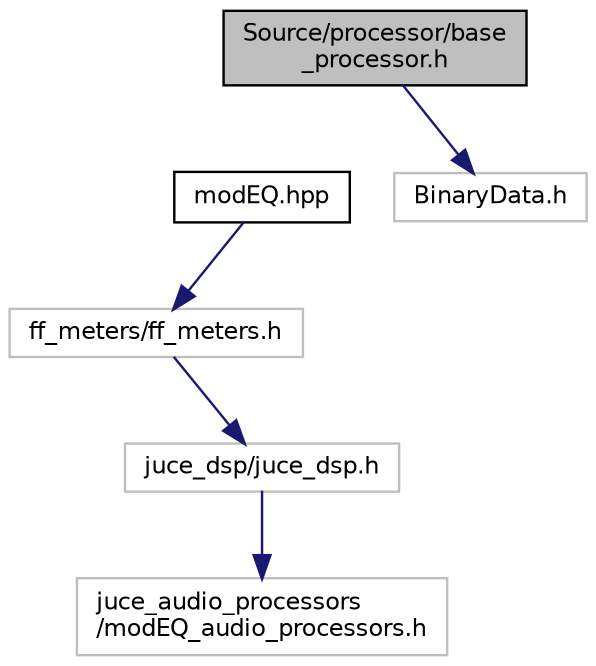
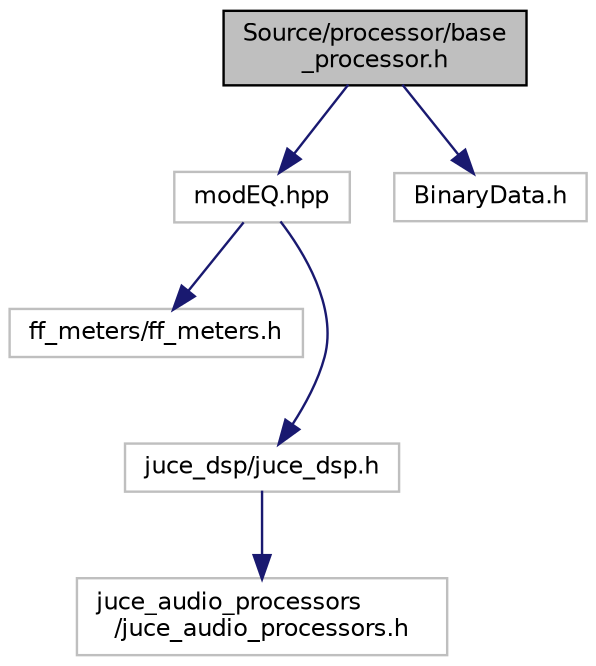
  digraph {
    node [color=grey75 fillcolor=white fontname=Helvetica fontsize=10 shape=record style=filled]
    edge [color=midnightblue fontname=Helvetica fontsize=10 labelfontname=Helvetica labelfontsize=10 style=solid]
    n1 [color=black fillcolor=grey75 fontcolor=black height=0.2 label="Source/processor/base\l_processor.h" width=0.4]
-   n2 [color=black height=0.2 label="modEQ.hpp" width=0.4]
+   n2 [height=0.2 label="modEQ.hpp" width=0.4]
    n3 [height=0.2 label="BinaryData.h" width=0.4]
    n4 [height=0.2 label="ff_meters/ff_meters.h" width=0.4]
    n5 [height=0.2 label="juce_dsp/juce_dsp.h" width=0.4]
-   n6 [height=0.2 label="juce_audio_processors\l/modEQ_audio_processors.h" width=0.4]
+   n6 [height=0.2 label="juce_audio_processors\l/juce_audio_processors.h" width=0.4]
+   n1 -> n2
    n1 -> n3
    n2 -> n4
-   n4 -> n5
+   n2 -> n5
    n5 -> n6
  }
